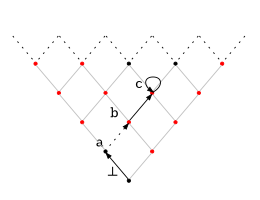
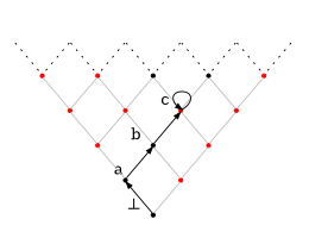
  digraph {
    nodesep=0.3
    ranksep=0.4
    node [color=invis shape=point]
    edge [arrowsize=0.6 color=gray style=invis]
    l0c0
    l1c0
    l2c0
    l2c1 [color=red dir=none]
    l0c1
    l1c1
    l0c2
    l1c2
    l2c2
    l2c3 [color=red]
    l0c3
    l1c3
    l0c4
    l1c4
    l2c4
    l2c5 [color=black]
    l0c5
    l1c5
    l0c6
    l1c6
    l2c6
    l2c7 [color=black]
    l0c7
    l1c7
    l0c8
    l1c8
    l2c8
    l2c9 [color=red dir=none]
    l0c9
    l1c9
    l0c10
    l1c10
    l2c10
    l3c0
    l3c1
    l3c2 [color=red]
    l3c3
    l3c4 [color=red]
    l3c5
    l3c6 [color=red xlabel="c  "]
    l3c7
    l3c8 [color=red]
    l3c9
    l3c10
    l4c0
    l4c1
    l4c2
    l4c3 [color=red]
    l4c4
-   l4c5 [color=red xlabel="b  "]
+   l4c5 [color=black xlabel="b  "]
    l4c6
    l4c7 [color=red]
    l4c8
    l4c9
    l4c10
    l5c0
    l5c1
    l5c2
    l5c3
    l5c4 [color=black xlabel=a]
    l5c5
    l5c6 [color=red]
    l5c7
    l5c8
    l5c9
    l5c10
    l6c0
    l6c1
    l6c2
    l6c3
    l6c4
    l6c5 [color=black xlabel="&#8869;  "]
    l6c6
    l6c7
    l6c8
    l6c9
    l6c10
    l0c0 -> l0c0 [headport=se tailport=se]
    l0c0 -> l1c0
    l1c0 -> l1c0 [headport=se tailport=se]
    l1c0 -> l2c0
    l1c0 -> l2c1 [color=black dir=none style=dotted]
    l2c0 -> l2c0 [headport=se tailport=se]
    l2c0 -> l3c0
    l2c1 -> l2c1 [headport=se tailport=se]
    l2c1 -> l3c1
    l2c1 -> l3c2 [dir=none style=""]
    l0c1 -> l0c1 [headport=se tailport=se]
    l0c1 -> l1c1
    l1c1 -> l2c1
    l1c1 -> l1c1 [headport=se tailport=se]
    l0c2 -> l0c2 [headport=se tailport=se]
    l0c2 -> l1c2
    l1c2 -> l2c1 [color=black dir=none style=dotted]
    l1c2 -> l1c2 [headport=se tailport=se]
    l1c2 -> l2c2
    l1c2 -> l2c3 [color=black dir=none style=dotted]
    l2c2 -> l2c2 [headport=se tailport=se]
    l2c2 -> l3c2
    l2c3 -> l2c3 [headport=se tailport=se]
    l2c3 -> l3c2 [dir=none style=""]
    l2c3 -> l3c3
    l2c3 -> l3c4 [dir=none style=""]
    l0c3 -> l0c3 [headport=se tailport=se]
    l0c3 -> l1c3
    l1c3 -> l2c3
    l1c3 -> l1c3 [headport=se tailport=se]
    l0c4 -> l0c4 [headport=se tailport=se]
    l0c4 -> l1c4
    l1c4 -> l2c3 [color=black dir=none style=dotted]
    l1c4 -> l1c4 [headport=se tailport=se]
    l1c4 -> l2c4
    l1c4 -> l2c5 [color=black dir=none style=dotted]
    l2c4 -> l2c4 [headport=se tailport=se]
    l2c4 -> l3c4
    l2c5 -> l2c5 [headport=se tailport=se]
    l2c5 -> l3c4 [dir=none style=""]
    l2c5 -> l3c5
    l2c5 -> l3c6 [dir=none style=""]
    l0c5 -> l0c5 [headport=se tailport=se]
    l0c5 -> l1c5
    l1c5 -> l2c5
    l1c5 -> l1c5 [headport=se tailport=se]
    l0c6 -> l0c6 [headport=se tailport=se]
    l0c6 -> l1c6
    l1c6 -> l2c5 [color=black dir=none style=dotted]
    l1c6 -> l1c6 [headport=se tailport=se]
    l1c6 -> l2c6
    l1c6 -> l2c7 [color=black dir=none style=dotted]
    l2c6 -> l2c6 [headport=se tailport=se]
    l2c6 -> l3c6
    l2c7 -> l2c7 [headport=se tailport=se]
    l2c7 -> l3c6 [dir=none style=""]
    l2c7 -> l3c7
    l2c7 -> l3c8 [dir=none style=""]
    l0c7 -> l0c7 [headport=se tailport=se]
    l0c7 -> l1c7
    l1c7 -> l2c7
    l1c7 -> l1c7 [headport=se tailport=se]
    l0c8 -> l0c8 [headport=se tailport=se]
    l0c8 -> l1c8
    l1c8 -> l2c7 [color=black dir=none style=dotted]
    l1c8 -> l1c8 [headport=se tailport=se]
    l1c8 -> l2c8
    l1c8 -> l2c9 [color=black dir=none style=dotted]
    l2c8 -> l2c8 [headport=se tailport=se]
    l2c8 -> l3c8
    l2c9 -> l2c9 [headport=se tailport=se]
    l2c9 -> l3c8 [dir=none style=""]
    l2c9 -> l3c9
    l0c9 -> l0c9 [headport=se tailport=se]
    l0c9 -> l1c9
    l1c9 -> l2c9
    l1c9 -> l1c9 [headport=se tailport=se]
    l0c10 -> l0c10 [headport=se tailport=se]
    l0c10 -> l1c10
    l1c10 -> l2c9 [color=black dir=none style=dotted]
    l1c10 -> l1c10 [headport=se tailport=se]
    l1c10 -> l2c10
    l2c10 -> l2c10 [headport=se tailport=se]
    l2c10 -> l3c10
    l3c0 -> l3c0 [headport=se tailport=se]
    l3c0 -> l4c0
    l3c1 -> l3c1 [headport=se tailport=se]
    l3c1 -> l4c1
    l3c2 -> l3c2 [headport=se tailport=se]
    l3c2 -> l4c2
    l3c2 -> l4c3 [dir=none style=""]
    l3c3 -> l3c3 [headport=se tailport=se]
    l3c3 -> l4c3
    l3c4 -> l3c4 [headport=se tailport=se]
    l3c4 -> l4c3 [dir=none style=""]
    l3c4 -> l4c4
    l3c4 -> l4c5 [dir=none style=""]
    l3c5 -> l3c5 [headport=se tailport=se]
    l3c5 -> l4c5
    l3c6 -> l3c6 [headport=se tailport=se]
    l3c6 -> l3c6 [color=black headport=ne tailport=ne style=""]
    l3c6 -> l4c5 [color=black dir=back style=""]
    l3c6 -> l4c6
    l3c6 -> l4c7 [dir=none style=""]
    l3c7 -> l3c7 [headport=se tailport=se]
    l3c7 -> l4c7
    l3c8 -> l3c8 [headport=se tailport=se]
    l3c8 -> l4c7 [dir=none style=""]
    l3c8 -> l4c8
    l3c9 -> l3c9 [headport=se tailport=se]
    l3c9 -> l4c9
    l3c10 -> l3c10 [headport=se tailport=se]
    l3c10 -> l4c10
    l4c0 -> l4c0 [headport=se tailport=se]
    l4c0 -> l5c0
    l4c1 -> l4c1 [headport=se tailport=se]
    l4c1 -> l5c1
    l4c2 -> l4c2 [headport=se tailport=se]
    l4c2 -> l5c2
    l4c3 -> l4c3 [headport=se tailport=se]
    l4c3 -> l5c3
    l4c3 -> l5c4 [dir=none style=""]
    l4c4 -> l4c4 [headport=se tailport=se]
    l4c4 -> l5c4
    l4c5 -> l4c5 [headport=se tailport=se]
-   l4c5 -> l5c4 [color=black dir=back style=dotted]
+   l4c5 -> l5c4 [color=black dir=back style=""]
    l4c5 -> l5c5
    l4c5 -> l5c6 [dir=none style=""]
    l4c6 -> l4c6 [headport=se tailport=se]
    l4c6 -> l5c6
    l4c7 -> l4c7 [headport=se tailport=se]
    l4c7 -> l5c6 [dir=none style=""]
    l4c7 -> l5c7
    l4c8 -> l4c8 [headport=se tailport=se]
    l4c8 -> l5c8
    l4c9 -> l4c9 [headport=se tailport=se]
    l4c9 -> l5c9
    l4c10 -> l4c10 [headport=se tailport=se]
    l4c10 -> l5c10
    l5c0 -> l5c0 [headport=se tailport=se]
    l5c0 -> l6c0
    l5c1 -> l5c1 [headport=se tailport=se]
    l5c1 -> l6c1
    l5c2 -> l5c2 [headport=se tailport=se]
    l5c2 -> l6c2
    l5c3 -> l5c3 [headport=se tailport=se]
    l5c3 -> l6c3
    l5c4 -> l5c4 [headport=se tailport=se]
    l5c4 -> l6c4
    l5c4 -> l6c5 [color=black dir=back style=""]
    l5c5 -> l5c5 [headport=se tailport=se]
    l5c5 -> l6c5
    l5c6 -> l5c6 [headport=se tailport=se]
    l5c6 -> l6c5 [dir=none style=""]
    l5c6 -> l6c6
    l5c7 -> l5c7 [headport=se tailport=se]
    l5c7 -> l6c7
    l5c8 -> l5c8 [headport=se tailport=se]
    l5c8 -> l6c8
    l5c9 -> l5c9 [headport=se tailport=se]
    l5c9 -> l6c9
    l5c10 -> l5c10 [headport=se tailport=se]
    l5c10 -> l6c10
    l6c0 -> l6c0 [headport=se tailport=se]
    l6c1 -> l6c1 [headport=se tailport=se]
    l6c2 -> l6c2 [headport=se tailport=se]
    l6c3 -> l6c3 [headport=se tailport=se]
    l6c4 -> l6c4 [headport=se tailport=se]
    l6c5 -> l6c5 [headport=se tailport=se]
    l6c6 -> l6c6 [headport=se tailport=se]
    l6c7 -> l6c7 [headport=se tailport=se]
    l6c8 -> l6c8 [headport=se tailport=se]
    l6c9 -> l6c9 [headport=se tailport=se]
    l6c10 -> l6c10 [headport=se tailport=se]
  }
